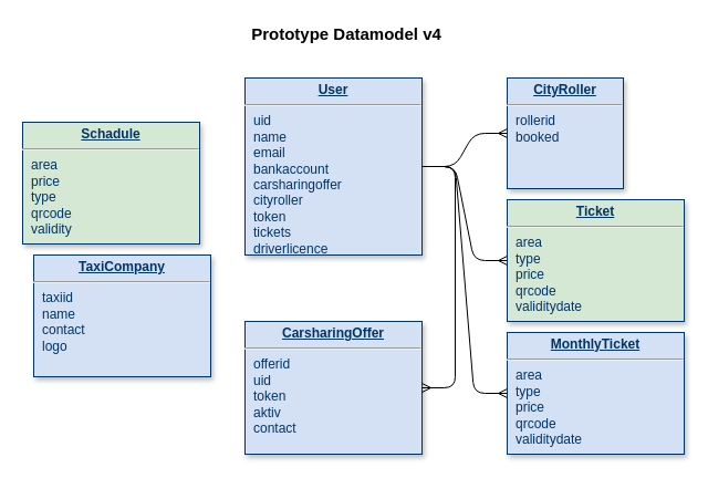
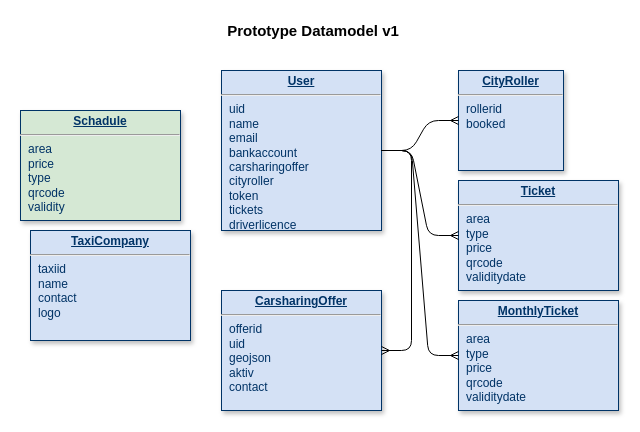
  <mxCell id="0" />
  <mxCell id="1" parent="0" />
- <mxCell id="2" value="&lt;p style=&quot;margin: 0px ; margin-top: 4px ; text-align: center ; text-decoration: underline&quot;&gt;&lt;strong&gt;CarsharingOffer&lt;/strong&gt;&lt;/p&gt;&lt;hr&gt;&lt;p style=&quot;margin: 0px ; margin-left: 8px&quot;&gt;offerid&lt;/p&gt;&lt;p style=&quot;margin: 0px ; margin-left: 8px&quot;&gt;uid&lt;/p&gt;&lt;p style=&quot;margin: 0px ; margin-left: 8px&quot;&gt;token&lt;/p&gt;&lt;p style=&quot;margin: 0px ; margin-left: 8px&quot;&gt;aktiv&lt;/p&gt;&lt;p style=&quot;margin: 0px ; margin-left: 8px&quot;&gt;contact&lt;/p&gt;" style="verticalAlign=top;align=left;overflow=fill;fontSize=12;fontFamily=Helvetica;html=1;strokeColor=#003366;shadow=1;fillColor=#D4E1F5;fontColor=#003366" parent="1" vertex="1"><mxGeometry x="221" y="290" width="160" height="120" as="geometry" /></mxCell>
- <mxCell id="3" value="&lt;p style=&quot;margin: 4px 0px 0px ; text-align: center ; text-decoration: underline&quot;&gt;&lt;strong&gt;Ticket&lt;/strong&gt;&lt;/p&gt;&lt;hr&gt;&lt;p style=&quot;margin: 0px 0px 0px 8px&quot;&gt;area&lt;/p&gt;&lt;p style=&quot;margin: 0px 0px 0px 8px&quot;&gt;type&lt;/p&gt;&lt;p style=&quot;margin: 0px 0px 0px 8px&quot;&gt;price&lt;/p&gt;&lt;p style=&quot;margin: 0px 0px 0px 8px&quot;&gt;qrcode&lt;/p&gt;&lt;p style=&quot;margin: 0px 0px 0px 8px&quot;&gt;validitydate&lt;br&gt;&lt;/p&gt;" style="verticalAlign=top;align=left;overflow=fill;fontSize=12;fontFamily=Helvetica;html=1;strokeColor=#003366;shadow=1;fillColor=#d5e8d4;fontColor=#003366;" parent="1" vertex="1"><mxGeometry x="458" y="180" width="160" height="110" as="geometry" /></mxCell>
+ <mxCell id="2" value="&lt;p style=&quot;margin: 0px ; margin-top: 4px ; text-align: center ; text-decoration: underline&quot;&gt;&lt;strong&gt;CarsharingOffer&lt;/strong&gt;&lt;/p&gt;&lt;hr&gt;&lt;p style=&quot;margin: 0px ; margin-left: 8px&quot;&gt;offerid&lt;/p&gt;&lt;p style=&quot;margin: 0px ; margin-left: 8px&quot;&gt;uid&lt;/p&gt;&lt;p style=&quot;margin: 0px ; margin-left: 8px&quot;&gt;geojson&lt;/p&gt;&lt;p style=&quot;margin: 0px ; margin-left: 8px&quot;&gt;aktiv&lt;/p&gt;&lt;p style=&quot;margin: 0px ; margin-left: 8px&quot;&gt;contact&lt;/p&gt;" style="verticalAlign=top;align=left;overflow=fill;fontSize=12;fontFamily=Helvetica;html=1;strokeColor=#003366;shadow=1;fillColor=#D4E1F5;fontColor=#003366" parent="1" vertex="1"><mxGeometry x="221" y="290" width="160" height="120" as="geometry" /></mxCell>
+ <mxCell id="3" value="&lt;p style=&quot;margin: 4px 0px 0px ; text-align: center ; text-decoration: underline&quot;&gt;&lt;strong&gt;Ticket&lt;/strong&gt;&lt;/p&gt;&lt;hr&gt;&lt;p style=&quot;margin: 0px 0px 0px 8px&quot;&gt;area&lt;/p&gt;&lt;p style=&quot;margin: 0px 0px 0px 8px&quot;&gt;type&lt;/p&gt;&lt;p style=&quot;margin: 0px 0px 0px 8px&quot;&gt;price&lt;/p&gt;&lt;p style=&quot;margin: 0px 0px 0px 8px&quot;&gt;qrcode&lt;/p&gt;&lt;p style=&quot;margin: 0px 0px 0px 8px&quot;&gt;validitydate&lt;br&gt;&lt;/p&gt;" style="verticalAlign=top;align=left;overflow=fill;fontSize=12;fontFamily=Helvetica;html=1;strokeColor=#003366;shadow=1;fillColor=#D4E1F5;fontColor=#003366" parent="1" vertex="1"><mxGeometry x="458" y="180" width="160" height="110" as="geometry" /></mxCell>
  <mxCell id="4" value="&lt;p style=&quot;margin: 0px ; margin-top: 4px ; text-align: center ; text-decoration: underline&quot;&gt;&lt;strong&gt;CityRoller&lt;/strong&gt;&lt;/p&gt;&lt;hr&gt;&lt;p style=&quot;margin: 0px ; margin-left: 8px&quot;&gt;rollerid&lt;/p&gt;&lt;p style=&quot;margin: 0px ; margin-left: 8px&quot;&gt;booked&lt;/p&gt;" style="verticalAlign=top;align=left;overflow=fill;fontSize=12;fontFamily=Helvetica;html=1;strokeColor=#003366;shadow=1;fillColor=#D4E1F5;fontColor=#003366" parent="1" vertex="1"><mxGeometry x="458" y="70" width="105" height="100" as="geometry" /></mxCell>
  <mxCell id="5" value="&lt;p style=&quot;margin: 0px ; margin-top: 4px ; text-align: center ; text-decoration: underline&quot;&gt;&lt;strong&gt;User&lt;/strong&gt;&lt;/p&gt;&lt;hr&gt;&lt;p style=&quot;margin: 0px ; margin-left: 8px&quot;&gt;uid&lt;/p&gt;&lt;p style=&quot;margin: 0px ; margin-left: 8px&quot;&gt;name&lt;/p&gt;&lt;p style=&quot;margin: 0px ; margin-left: 8px&quot;&gt;email&lt;/p&gt;&lt;p style=&quot;margin: 0px ; margin-left: 8px&quot;&gt;bankaccount&lt;/p&gt;&lt;p style=&quot;margin: 0px ; margin-left: 8px&quot;&gt;carsharingoffer&lt;/p&gt;&lt;p style=&quot;margin: 0px ; margin-left: 8px&quot;&gt;cityroller&lt;/p&gt;&lt;p style=&quot;margin: 0px ; margin-left: 8px&quot;&gt;token&lt;/p&gt;&lt;p style=&quot;margin: 0px ; margin-left: 8px&quot;&gt;tickets&lt;/p&gt;&lt;p style=&quot;margin: 0px ; margin-left: 8px&quot;&gt;driverlicence&lt;/p&gt;" style="verticalAlign=top;align=left;overflow=fill;fontSize=12;fontFamily=Helvetica;html=1;strokeColor=#003366;shadow=1;fillColor=#D4E1F5;fontColor=#003366" parent="1" vertex="1"><mxGeometry x="221" y="70" width="160" height="160" as="geometry" /></mxCell>
  <mxCell id="6" value="" style="edgeStyle=entityRelationEdgeStyle;fontSize=12;html=1;endArrow=ERmany;" edge="1" parent="1" source="5" target="2"><mxGeometry width="100" height="100" relative="1" as="geometry"><mxPoint x="48" y="398.36" as="sourcePoint" /><mxPoint x="208" y="190" as="targetPoint" /></mxGeometry></mxCell>
  <mxCell id="7" value="" style="edgeStyle=entityRelationEdgeStyle;fontSize=12;html=1;endArrow=ERmany;" edge="1" parent="1" source="5" target="3"><mxGeometry width="100" height="100" relative="1" as="geometry"><mxPoint x="218" y="160" as="sourcePoint" /><mxPoint x="158" y="140" as="targetPoint" /></mxGeometry></mxCell>
  <mxCell id="8" value="" style="edgeStyle=entityRelationEdgeStyle;fontSize=12;html=1;endArrow=ERmany;" edge="1" parent="1" source="5" target="4"><mxGeometry width="100" height="100" relative="1" as="geometry"><mxPoint x="378" y="160" as="sourcePoint" /><mxPoint x="378" y="380" as="targetPoint" /></mxGeometry></mxCell>
  <mxCell id="9" value="&lt;p style=&quot;margin: 4px 0px 0px ; text-align: center ; text-decoration: underline&quot;&gt;&lt;strong&gt;TaxiCompany&lt;/strong&gt;&lt;/p&gt;&lt;hr&gt;&lt;p style=&quot;margin: 0px 0px 0px 8px&quot;&gt;taxiid&lt;/p&gt;&lt;p style=&quot;margin: 0px 0px 0px 8px&quot;&gt;name&lt;/p&gt;&lt;p style=&quot;margin: 0px 0px 0px 8px&quot;&gt;contact&lt;/p&gt;&lt;p style=&quot;margin: 0px 0px 0px 8px&quot;&gt;logo&lt;/p&gt;" style="verticalAlign=top;align=left;overflow=fill;fontSize=12;fontFamily=Helvetica;html=1;strokeColor=#003366;shadow=1;fillColor=#D4E1F5;fontColor=#003366" vertex="1" parent="1"><mxGeometry x="30" y="230" width="160" height="110" as="geometry" /></mxCell>
  <mxCell id="10" value="&lt;p style=&quot;margin: 4px 0px 0px ; text-align: center ; text-decoration: underline&quot;&gt;&lt;strong&gt;Schadule&lt;/strong&gt;&lt;/p&gt;&lt;hr&gt;&lt;p style=&quot;margin: 0px 0px 0px 8px&quot;&gt;area&lt;/p&gt;&lt;p style=&quot;margin: 0px 0px 0px 8px&quot;&gt;price&lt;/p&gt;&lt;p style=&quot;margin: 0px 0px 0px 8px&quot;&gt;type&lt;/p&gt;&lt;p style=&quot;margin: 0px 0px 0px 8px&quot;&gt;qrcode&lt;/p&gt;&lt;p style=&quot;margin: 0px 0px 0px 8px&quot;&gt;validity&lt;/p&gt;" style="verticalAlign=top;align=left;overflow=fill;fontSize=12;fontFamily=Helvetica;html=1;strokeColor=#003366;shadow=1;fillColor=#d5e8d4;fontColor=#003366;" vertex="1" parent="1"><mxGeometry x="20" y="110" width="160" height="110" as="geometry" /></mxCell>
  <mxCell id="11" value="&lt;p style=&quot;margin: 4px 0px 0px ; text-align: center ; text-decoration: underline&quot;&gt;&lt;strong&gt;MonthlyTicket&lt;/strong&gt;&lt;/p&gt;&lt;hr&gt;&lt;p style=&quot;margin: 0px 0px 0px 8px&quot;&gt;area&lt;/p&gt;&lt;p style=&quot;margin: 0px 0px 0px 8px&quot;&gt;type&lt;/p&gt;&lt;p style=&quot;margin: 0px 0px 0px 8px&quot;&gt;price&lt;/p&gt;&lt;p style=&quot;margin: 0px 0px 0px 8px&quot;&gt;qrcode&lt;/p&gt;&lt;p style=&quot;margin: 0px 0px 0px 8px&quot;&gt;validitydate&lt;br&gt;&lt;/p&gt;" style="verticalAlign=top;align=left;overflow=fill;fontSize=12;fontFamily=Helvetica;html=1;strokeColor=#003366;shadow=1;fillColor=#D4E1F5;fontColor=#003366" vertex="1" parent="1"><mxGeometry x="458" y="300" width="160" height="110" as="geometry" /></mxCell>
  <mxCell id="12" value="" style="edgeStyle=entityRelationEdgeStyle;fontSize=12;html=1;endArrow=ERmany;" edge="1" parent="1" source="5" target="11"><mxGeometry width="100" height="100" relative="1" as="geometry"><mxPoint x="391" y="160" as="sourcePoint" /><mxPoint x="468" y="245" as="targetPoint" /></mxGeometry></mxCell>
- <mxCell id="13" value="Prototype Datamodel v4" style="text;html=1;strokeColor=none;fillColor=none;align=center;verticalAlign=middle;whiteSpace=wrap;rounded=0;fontSize=15;fontStyle=1" vertex="1" parent="1"><mxGeometry x="187" y="20" width="252" height="20" as="geometry" /></mxCell>
+ <mxCell id="13" value="Prototype Datamodel v1" style="text;html=1;strokeColor=none;fillColor=none;align=center;verticalAlign=middle;whiteSpace=wrap;rounded=0;fontSize=15;fontStyle=1" vertex="1" parent="1"><mxGeometry x="187" y="20" width="252" height="20" as="geometry" /></mxCell>
